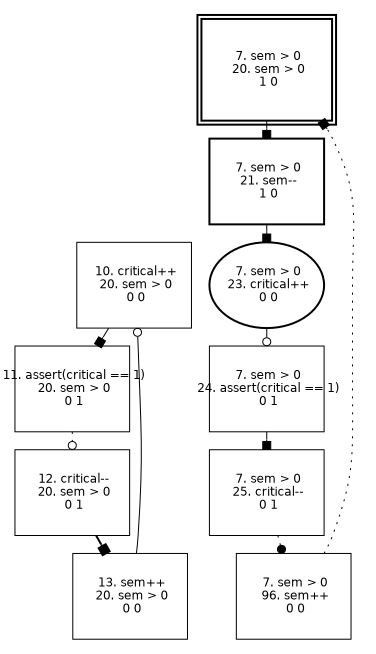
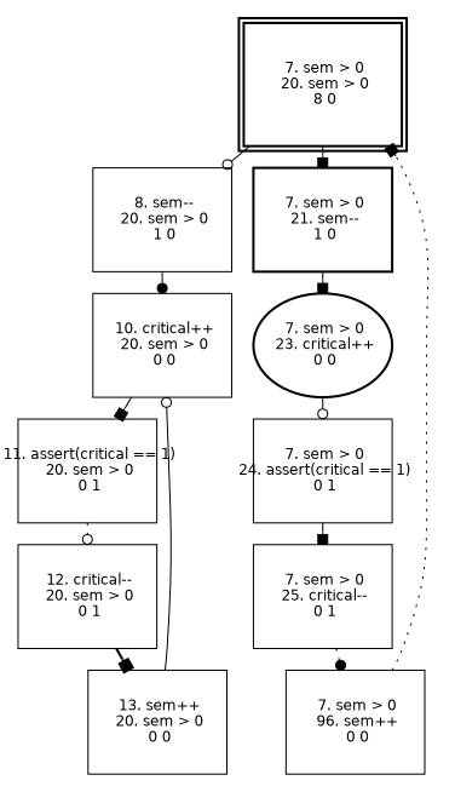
  digraph {
    ranksep=.25
    node [fixedsize=true fontname=Helvetica fontsize=12 shape=box]
    edge [arrowhead=box style=solid]
-   n1 [height=1.2 label=" 7. sem > 0\n 20. sem > 0\n 1 0\n" peripheries=2 style=bold width=1.6]
+   n1 [height=1.2 label=" 7. sem > 0\n 20. sem > 0\n 8 0\n" peripheries=2 style=bold width=1.6]
+   n2 [height=1.2 label=" 8. sem--\n 20. sem > 0\n 1 0\n" width=1.6]
    n3 [height=1.2 label=" 7. sem > 0\n 21. sem--\n 1 0\n" style=bold width=1.6]
    n4 [height=1.2 label=" 10. critical++\n 20. sem > 0\n 0 0\n" width=1.6]
    n5 [height=1.2 label=" 7. sem > 0\n 23. critical++\n 0 0\n" shape=ellipse style=bold width=1.6]
    n6 [height=1.2 label=" 11. assert(critical == 1)\n 20. sem > 0\n 0 1\n" width=1.6]
    n7 [height=1.2 label=" 12. critical--\n 20. sem > 0\n 0 1\n" width=1.6]
    n8 [height=1.2 label=" 13. sem++\n 20. sem > 0\n 0 0\n" width=1.6]
    n9 [height=1.2 label=" 7. sem > 0\n 24. assert(critical == 1)\n 0 1\n" width=1.6]
    n10 [height=1.2 label=" 7. sem > 0\n 25. critical--\n 0 1\n" width=1.6]
    n11 [height=1.2 label=" 7. sem > 0\n 96. sem++\n 0 0\n" width=1.6]
+   n1 -> n2 [arrowhead=odot]
    n1 -> n3
+   n2 -> n4 [arrowhead=dot]
    n3 -> n5
    n4 -> n6
    n5 -> n9 [arrowhead=odot]
    n6 -> n7 [arrowhead=odot style=dotted]
    n7 -> n8 [style=bold]
    n8 -> n4 [arrowhead=odot]
    n9 -> n10
    n10 -> n11 [arrowhead=dot style=dotted]
    n11 -> n1 [style=dotted]
  }
